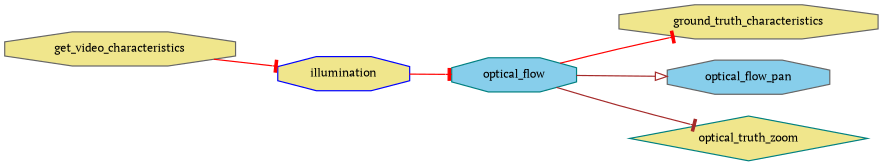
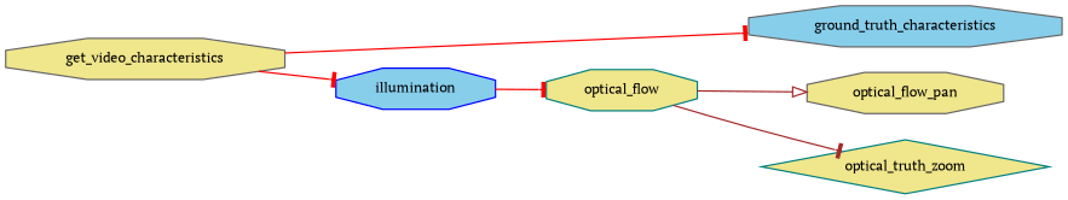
  digraph {
    fontname="PT Serif"
    rankdir=LR
    node [color=gray40 fillcolor=khaki fontname="PT Serif" fontsize=10 shape=octagon style=filled]
    edge [arrowhead=tee color=red fontname="PT Serif" fontsize=10 labelfontname=Helvetica labelfontsize=10 style=solid]
    n1 [fontcolor=black height=0.2 label=get_video_characteristics width=0.4]
-   n2 [height=0.2 label=ground_truth_characteristics width=0.4]
-   n3 [color=blue height=0.2 label=illumination width=0.4]
-   n4 [color=teal fillcolor=skyblue height=0.2 label=optical_flow width=0.4]
-   n5 [fillcolor=skyblue height=0.2 label=optical_flow_pan width=0.4]
+   n2 [fillcolor=skyblue height=0.2 label=ground_truth_characteristics width=0.4]
+   n3 [color=blue fillcolor=skyblue height=0.2 label=illumination width=0.4]
+   n4 [color=teal height=0.2 label=optical_flow width=0.4]
+   n5 [height=0.2 label=optical_flow_pan width=0.4]
    n6 [color=teal height=0.2 label=optical_truth_zoom shape=diamond width=0.4]
-   n4 -> n2
+   n1 -> n2
    n1 -> n3
    n3 -> n4
    n4 -> n5 [arrowhead=onormal color=brown]
    n4 -> n6 [color=brown]
  }
